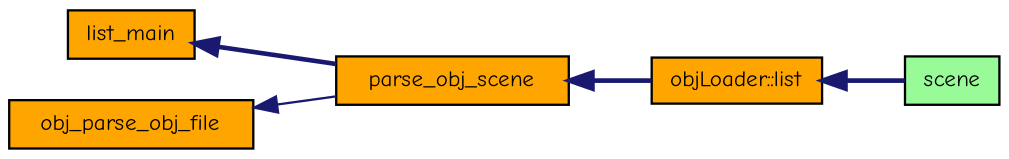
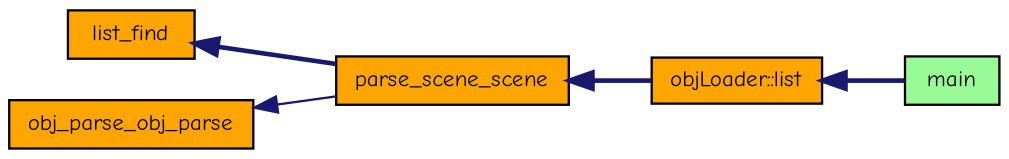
  digraph {
    fontname="Comic Neue"
    rankdir=LR
    node [color=black fillcolor=orange fontname="Comic Neue" fontsize=10 shape=record style=filled]
    edge [color=midnightblue dir=back fontname="Comic Neue" fontsize=10 labelfontname=Helvetica labelfontsize=10 style=bold]
-   n1 [fontcolor=black height=0.2 label=list_main width=0.4]
-   n2 [height=0.2 label=parse_obj_scene width=0.4]
-   n3 [height=0.2 label=obj_parse_obj_file width=0.4]
+   n1 [fontcolor=black height=0.2 label=list_find width=0.4]
+   n2 [height=0.2 label=parse_scene_scene width=0.4]
+   n3 [height=0.2 label=obj_parse_obj_parse width=0.4]
    n4 [height=0.2 label="objLoader::list" width=0.4]
-   n5 [fillcolor=palegreen height=0.2 label=scene width=0.4]
+   n5 [fillcolor=palegreen height=0.2 label=main width=0.4]
    n1 -> n2
    n2 -> n4
    n3 -> n2 [style=solid]
    n4 -> n5
  }
